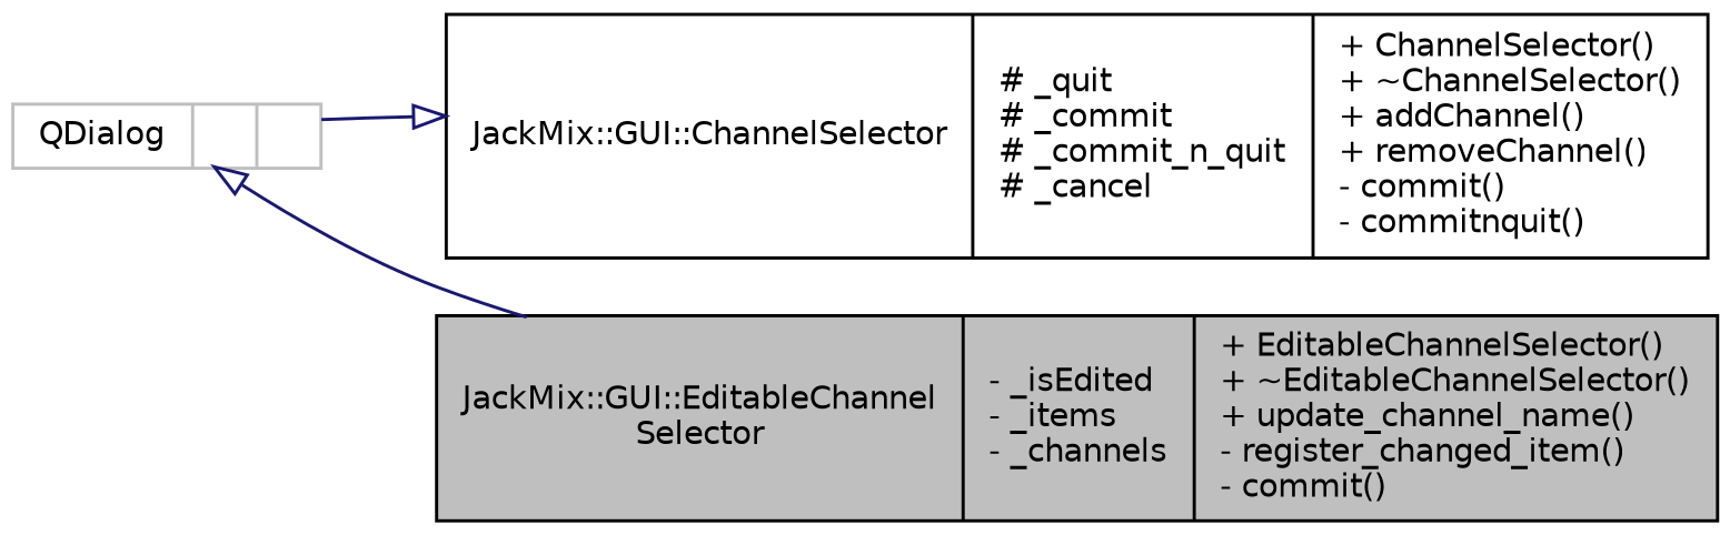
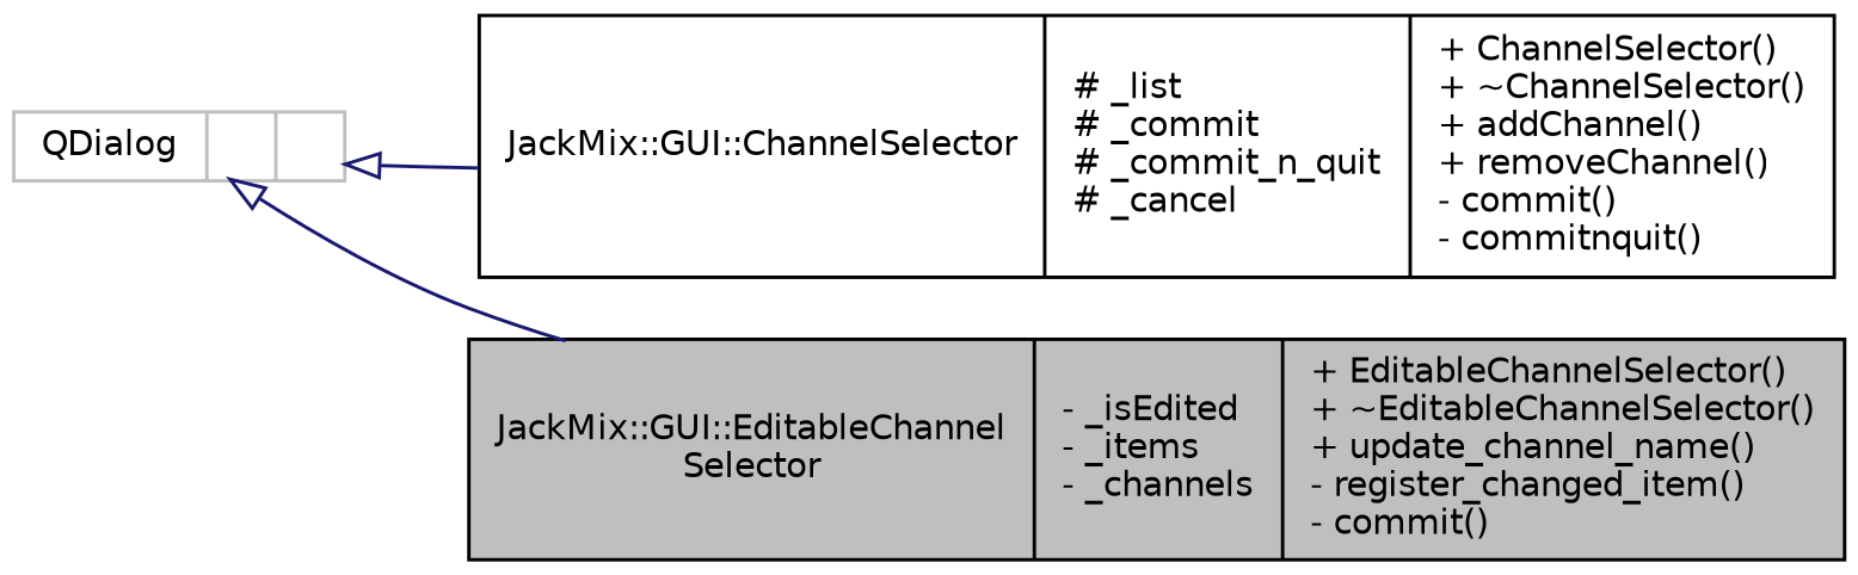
  digraph {
    rankdir=LR
    node [color=black fillcolor=white fontname=Helvetica fontsize=10 shape=record style=filled]
    edge [arrowtail=onormal color=midnightblue dir=back fontname=Helvetica fontsize=10 labelfontname=Helvetica labelfontsize=10 style=solid]
    n1 [fillcolor=grey75 fontcolor=black height=0.2 label="{JackMix::GUI::EditableChannel\lSelector\n|- _isEdited\l- _items\l- _channels\l|+ EditableChannelSelector()\l+ ~EditableChannelSelector()\l+ update_channel_name()\l- register_changed_item()\l- commit()\l}" width=0.4]
-   n2 [height=0.2 label="{JackMix::GUI::ChannelSelector\n|# _quit\l# _commit\l# _commit_n_quit\l# _cancel\l|+ ChannelSelector()\l+ ~ChannelSelector()\l+ addChannel()\l+ removeChannel()\l- commit()\l- commitnquit()\l}" width=0.4]
+   n2 [height=0.2 label="{JackMix::GUI::ChannelSelector\n|# _list\l# _commit\l# _commit_n_quit\l# _cancel\l|+ ChannelSelector()\l+ ~ChannelSelector()\l+ addChannel()\l+ removeChannel()\l- commit()\l- commitnquit()\l}" width=0.4]
    n3 [color=grey75 height=0.2 label="{QDialog\n||}" width=0.4]
    n3 -> n1
-   n2 -> n3
+   n3 -> n2
  }
